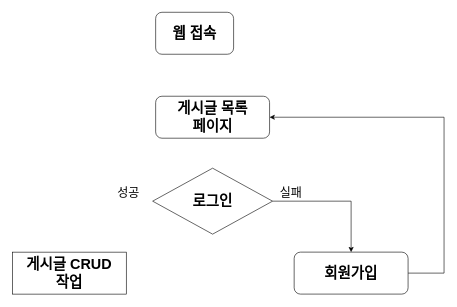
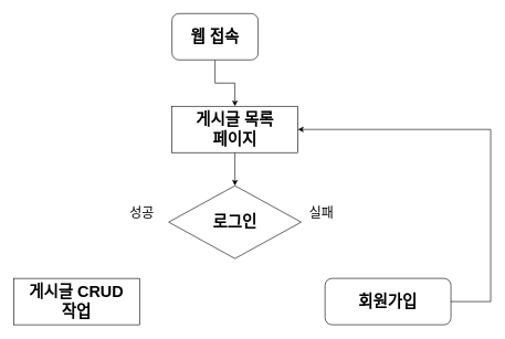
  <mxCell id="0" />
  <mxCell id="1" parent="0" />
- <mxCell id="3" value="&lt;span style=&quot;font-size: 24px&quot;&gt;&lt;b&gt;게시글 목록&lt;br&gt;페이지&lt;/b&gt;&lt;/span&gt;" style="rounded=1;whiteSpace=wrap;html=1;" vertex="1" parent="1"><mxGeometry x="259" y="160" width="190" height="70" as="geometry" /></mxCell>
- <mxCell id="4" style="edgeStyle=orthogonalEdgeStyle;rounded=0;orthogonalLoop=1;jettySize=auto;html=1;exitX=1;exitY=0.5;exitDx=0;exitDy=0;entryX=0.5;entryY=0;entryDx=0;entryDy=0;endArrow=classic;endFill=1;" edge="1" parent="1" source="5" target="12"><mxGeometry relative="1" as="geometry"><mxPoint x="580" y="400" as="targetPoint" /></mxGeometry></mxCell>
+ <mxCell id="2" style="edgeStyle=orthogonalEdgeStyle;rounded=0;orthogonalLoop=1;jettySize=auto;html=1;entryX=0.5;entryY=0;entryDx=0;entryDy=0;endArrow=classic;endFill=1;" edge="1" parent="1" source="3" target="5"><mxGeometry relative="1" as="geometry" /></mxCell>
+ <mxCell id="3" value="&lt;span style=&quot;font-size: 24px&quot;&gt;&lt;b&gt;게시글 목록&lt;br&gt;페이지&lt;/b&gt;&lt;/span&gt;" style="whiteSpace=wrap;html=1;rounded=0;" vertex="1" parent="1"><mxGeometry x="259" y="160" width="190" height="70" as="geometry" /></mxCell>
  <mxCell id="5" value="&lt;b&gt;&lt;font style=&quot;font-size: 24px&quot;&gt;로그인&lt;/font&gt;&lt;/b&gt;" style="rhombus;whiteSpace=wrap;html=1;" vertex="1" parent="1"><mxGeometry x="254" y="280" width="200" height="110" as="geometry" /></mxCell>
  <mxCell id="6" value="&lt;b&gt;&lt;font style=&quot;font-size: 24px&quot;&gt;게시글 CRUD&lt;br&gt;작업&lt;/font&gt;&lt;/b&gt;" style="whiteSpace=wrap;html=1;rounded=0;" vertex="1" parent="1"><mxGeometry x="20" y="420" width="190" height="70" as="geometry" /></mxCell>
  <mxCell id="7" style="edgeStyle=orthogonalEdgeStyle;rounded=0;orthogonalLoop=1;jettySize=auto;html=1;entryX=1;entryY=0.5;entryDx=0;entryDy=0;endArrow=classic;endFill=1;" edge="1" parent="1" target="3"><mxGeometry relative="1" as="geometry"><mxPoint x="680" y="455" as="sourcePoint" /><Array as="points"><mxPoint x="740" y="455" /><mxPoint x="740" y="195" /></Array></mxGeometry></mxCell>
+ <mxCell id="8" style="edgeStyle=orthogonalEdgeStyle;rounded=0;orthogonalLoop=1;jettySize=auto;html=1;entryX=0.5;entryY=0;entryDx=0;entryDy=0;endArrow=classic;endFill=1;" edge="1" parent="1" source="9" target="3"><mxGeometry relative="1" as="geometry" /></mxCell>
  <mxCell id="9" value="&lt;b&gt;&lt;font style=&quot;font-size: 24px&quot;&gt;웹 접속&lt;/font&gt;&lt;/b&gt;" style="rounded=1;whiteSpace=wrap;html=1;" vertex="1" parent="1"><mxGeometry x="259" y="20" width="130" height="70" as="geometry" /></mxCell>
  <mxCell id="10" value="&lt;font style=&quot;font-size: 20px&quot;&gt;성공&lt;/font&gt;" style="text;html=1;strokeColor=none;fillColor=none;align=center;verticalAlign=middle;whiteSpace=wrap;rounded=0;" vertex="1" parent="1"><mxGeometry x="169" y="300" width="90" height="40" as="geometry" /></mxCell>
  <mxCell id="11" value="&lt;font style=&quot;font-size: 20px&quot;&gt;실패&lt;/font&gt;" style="text;html=1;strokeColor=none;fillColor=none;align=center;verticalAlign=middle;whiteSpace=wrap;rounded=0;" vertex="1" parent="1"><mxGeometry x="440" y="300" width="90" height="40" as="geometry" /></mxCell>
  <mxCell id="12" value="&lt;span style=&quot;font-size: 24px&quot;&gt;&lt;b&gt;회원가입&lt;/b&gt;&lt;/span&gt;" style="rounded=1;whiteSpace=wrap;html=1;" vertex="1" parent="1"><mxGeometry x="490" y="420" width="190" height="70" as="geometry" /></mxCell>
